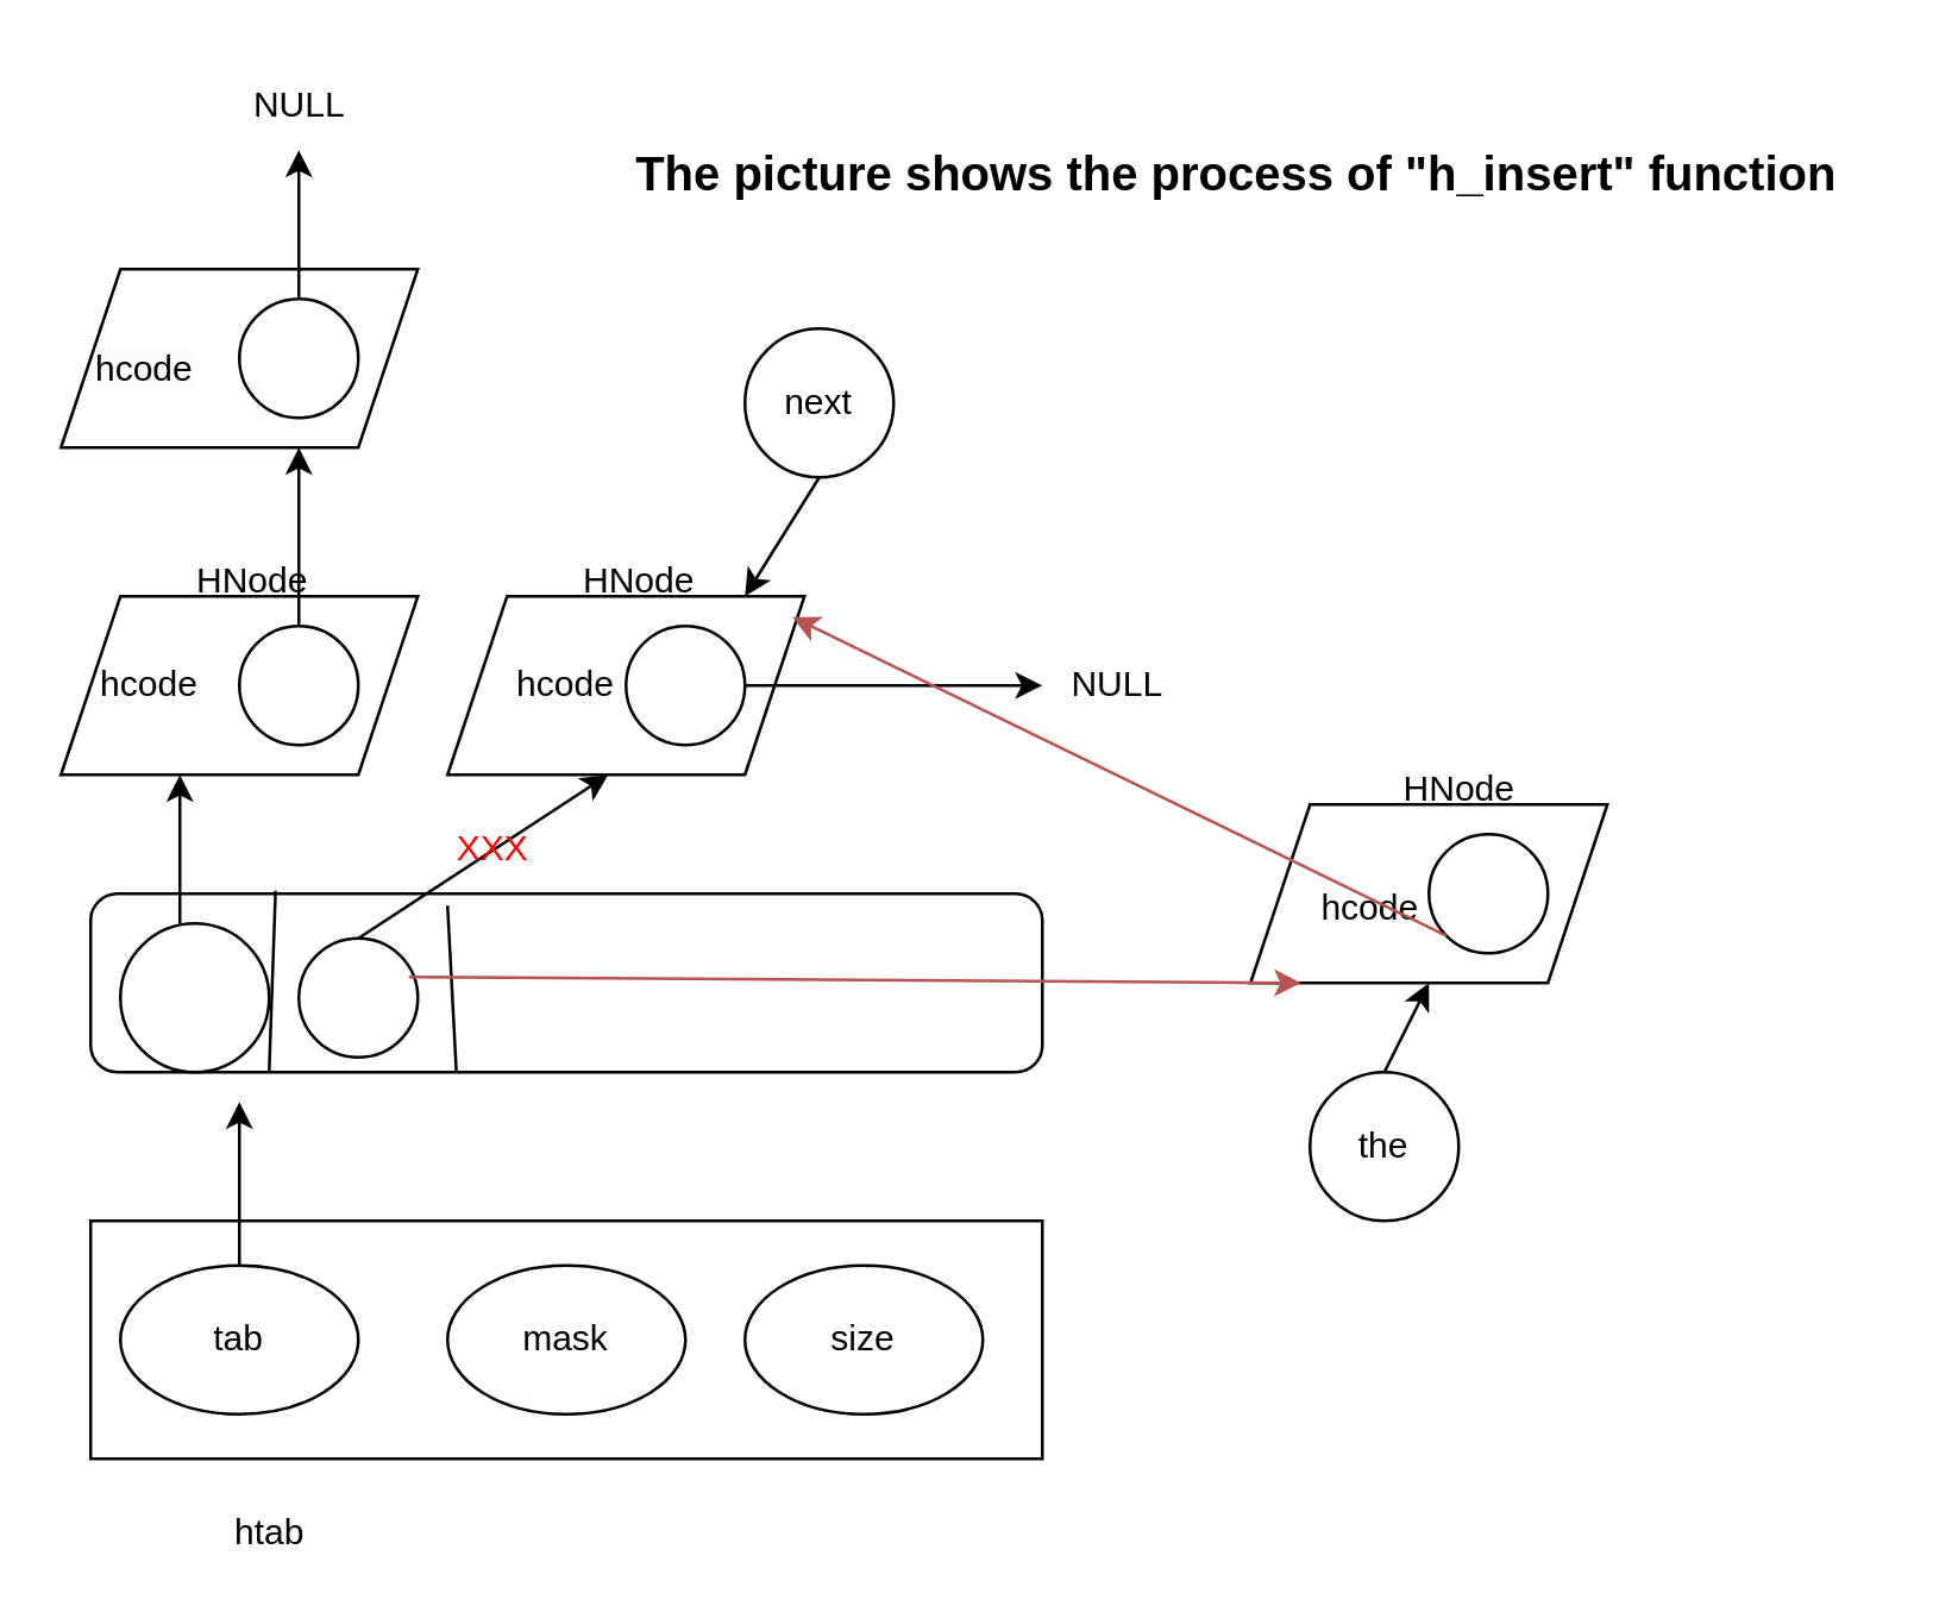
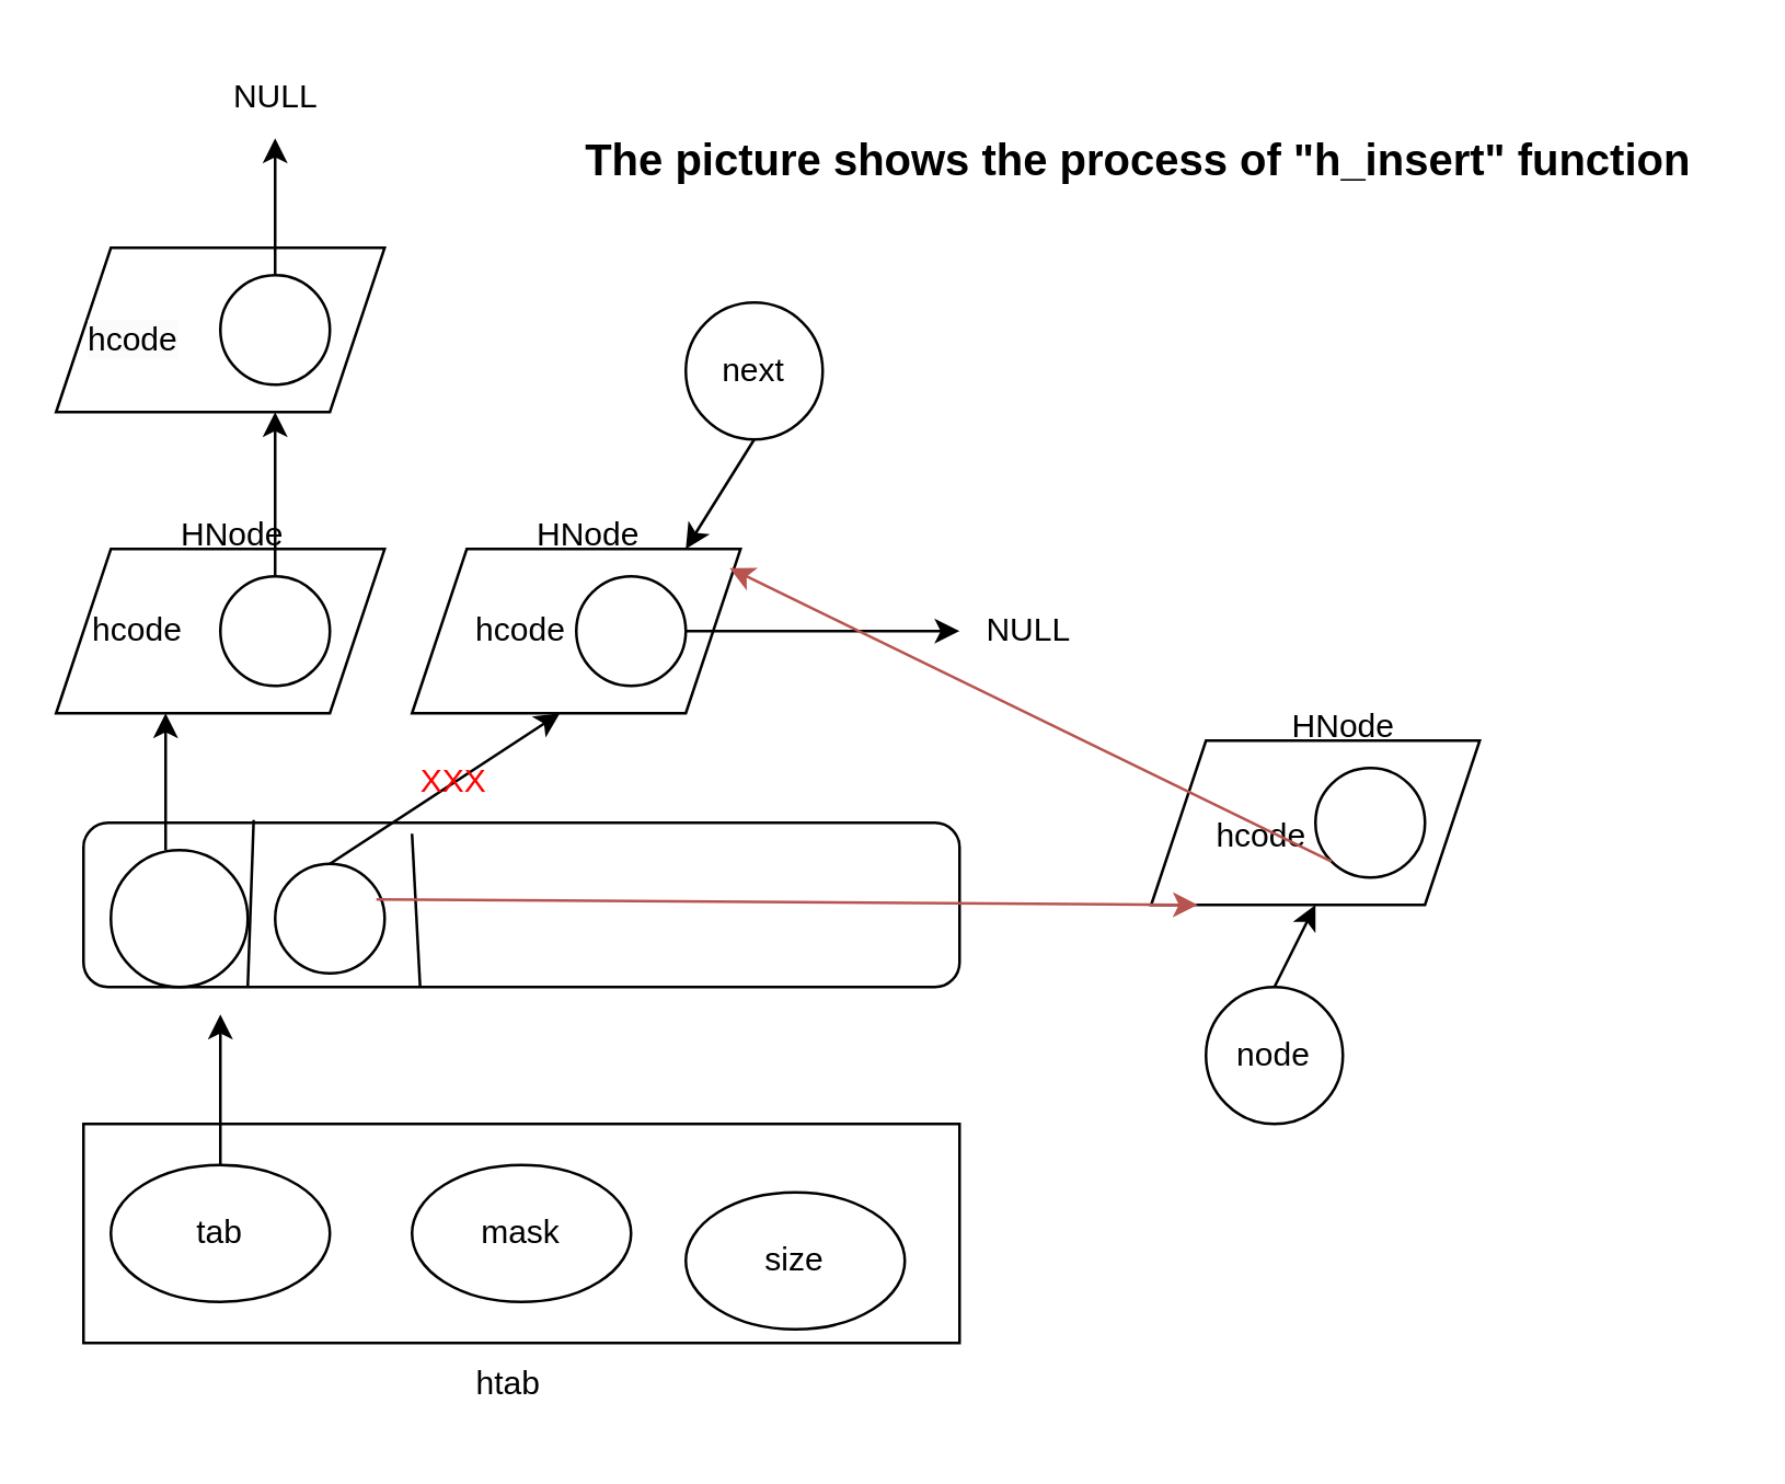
  <mxCell id="0" />
  <mxCell id="1" parent="0" />
  <mxCell id="2" value="" style="rounded=0;whiteSpace=wrap;html=1;" vertex="1" parent="1"><mxGeometry x="30" y="410" width="320" height="80" as="geometry" /></mxCell>
- <mxCell id="3" value="htab" style="text;html=1;align=center;verticalAlign=middle;resizable=0;points=[];autosize=1;strokeColor=none;fillColor=none;" vertex="1" parent="1"><mxGeometry x="65" y="500" width="50" height="30" as="geometry" /></mxCell>
+ <mxCell id="3" value="htab" style="text;html=1;align=center;verticalAlign=middle;resizable=0;points=[];autosize=1;strokeColor=none;fillColor=none;" vertex="1" parent="1"><mxGeometry x="160" y="490" width="50" height="30" as="geometry" /></mxCell>
  <mxCell id="4" value="tab" style="ellipse;whiteSpace=wrap;html=1;" vertex="1" parent="1"><mxGeometry x="40" y="425" width="80" height="50" as="geometry" /></mxCell>
  <mxCell id="5" value="mask" style="ellipse;whiteSpace=wrap;html=1;" vertex="1" parent="1"><mxGeometry x="150" y="425" width="80" height="50" as="geometry" /></mxCell>
- <mxCell id="6" value="size" style="ellipse;whiteSpace=wrap;html=1;" vertex="1" parent="1"><mxGeometry x="250" y="425" width="80" height="50" as="geometry" /></mxCell>
+ <mxCell id="6" value="size" style="ellipse;whiteSpace=wrap;html=1;" vertex="1" parent="1"><mxGeometry x="250" y="435" width="80" height="50" as="geometry" /></mxCell>
  <mxCell id="7" value="" style="endArrow=classic;html=1;rounded=0;" edge="1" parent="1"><mxGeometry width="50" height="50" relative="1" as="geometry"><mxPoint x="80" y="425" as="sourcePoint" /><mxPoint x="80" y="370" as="targetPoint" /></mxGeometry></mxCell>
  <mxCell id="8" value="" style="rounded=1;whiteSpace=wrap;html=1;" vertex="1" parent="1"><mxGeometry x="30" y="300" width="320" height="60" as="geometry" /></mxCell>
  <mxCell id="9" value="" style="endArrow=none;html=1;rounded=0;entryX=0.163;entryY=-0.017;entryDx=0;entryDy=0;entryPerimeter=0;" edge="1" parent="1"><mxGeometry width="50" height="50" relative="1" as="geometry"><mxPoint x="90" y="360" as="sourcePoint" /><mxPoint x="92.16" y="298.98" as="targetPoint" /></mxGeometry></mxCell>
  <mxCell id="10" value="" style="endArrow=none;html=1;rounded=0;entryX=0.272;entryY=0.067;entryDx=0;entryDy=0;entryPerimeter=0;" edge="1" parent="1"><mxGeometry width="50" height="50" relative="1" as="geometry"><mxPoint x="152.96" y="360" as="sourcePoint" /><mxPoint x="150" y="304.02" as="targetPoint" /></mxGeometry></mxCell>
  <mxCell id="11" value="" style="ellipse;whiteSpace=wrap;html=1;" vertex="1" parent="1"><mxGeometry x="40" y="310" width="50" height="50" as="geometry" /></mxCell>
  <mxCell id="12" value="" style="endArrow=classic;html=1;rounded=0;" edge="1" parent="1"><mxGeometry width="50" height="50" relative="1" as="geometry"><mxPoint x="60" y="310" as="sourcePoint" /><mxPoint x="60" y="260" as="targetPoint" /></mxGeometry></mxCell>
  <mxCell id="13" value="" style="shape=parallelogram;perimeter=parallelogramPerimeter;whiteSpace=wrap;html=1;fixedSize=1;" vertex="1" parent="1"><mxGeometry x="20" y="200" width="120" height="60" as="geometry" /></mxCell>
  <mxCell id="14" value="HNode" style="text;strokeColor=none;fillColor=none;align=left;verticalAlign=middle;spacingLeft=4;spacingRight=4;overflow=hidden;points=[[0,0.5],[1,0.5]];portConstraint=eastwest;rotatable=0;whiteSpace=wrap;html=1;" vertex="1" parent="1"><mxGeometry x="60" y="180" width="80" height="30" as="geometry" /></mxCell>
  <mxCell id="15" value="hcode" style="text;html=1;align=center;verticalAlign=middle;whiteSpace=wrap;rounded=0;" vertex="1" parent="1"><mxGeometry x="20" y="215" width="60" height="30" as="geometry" /></mxCell>
  <mxCell id="16" value="" style="ellipse;whiteSpace=wrap;html=1;" vertex="1" parent="1"><mxGeometry x="80" y="210" width="40" height="40" as="geometry" /></mxCell>
  <mxCell id="17" value="" style="shape=parallelogram;perimeter=parallelogramPerimeter;whiteSpace=wrap;html=1;fixedSize=1;" vertex="1" parent="1"><mxGeometry x="150" y="200" width="120" height="60" as="geometry" /></mxCell>
  <mxCell id="18" value="HNode" style="text;strokeColor=none;fillColor=none;align=left;verticalAlign=middle;spacingLeft=4;spacingRight=4;overflow=hidden;points=[[0,0.5],[1,0.5]];portConstraint=eastwest;rotatable=0;whiteSpace=wrap;html=1;" vertex="1" parent="1"><mxGeometry x="190" y="180" width="80" height="30" as="geometry" /></mxCell>
  <mxCell id="19" value="hcode" style="text;html=1;align=center;verticalAlign=middle;whiteSpace=wrap;rounded=0;" vertex="1" parent="1"><mxGeometry x="160" y="215" width="60" height="30" as="geometry" /></mxCell>
  <mxCell id="20" value="" style="ellipse;whiteSpace=wrap;html=1;" vertex="1" parent="1"><mxGeometry x="210" y="210" width="40" height="40" as="geometry" /></mxCell>
  <mxCell id="21" value="" style="endArrow=classic;html=1;rounded=0;exitX=1;exitY=0.5;exitDx=0;exitDy=0;" edge="1" parent="1" source="20"><mxGeometry width="50" height="50" relative="1" as="geometry"><mxPoint x="510" y="490" as="sourcePoint" /><mxPoint x="350" y="230" as="targetPoint" /></mxGeometry></mxCell>
  <mxCell id="22" value="" style="ellipse;whiteSpace=wrap;html=1;aspect=fixed;" vertex="1" parent="1"><mxGeometry x="100" y="315" width="40" height="40" as="geometry" /></mxCell>
  <mxCell id="23" value="" style="endArrow=classic;html=1;rounded=0;exitX=0.5;exitY=0;exitDx=0;exitDy=0;entryX=0.45;entryY=1;entryDx=0;entryDy=0;entryPerimeter=0;" edge="1" parent="1" source="22" target="17"><mxGeometry width="50" height="50" relative="1" as="geometry"><mxPoint x="380" y="430" as="sourcePoint" /><mxPoint x="430" y="380" as="targetPoint" /></mxGeometry></mxCell>
  <mxCell id="24" value="next" style="ellipse;whiteSpace=wrap;html=1;aspect=fixed;" vertex="1" parent="1"><mxGeometry x="250" y="110" width="50" height="50" as="geometry" /></mxCell>
  <mxCell id="25" value="" style="endArrow=classic;html=1;rounded=0;exitX=0.5;exitY=1;exitDx=0;exitDy=0;entryX=0.75;entryY=0.667;entryDx=0;entryDy=0;entryPerimeter=0;" edge="1" parent="1" source="24" target="18"><mxGeometry width="50" height="50" relative="1" as="geometry"><mxPoint x="380" y="430" as="sourcePoint" /><mxPoint x="430" y="380" as="targetPoint" /></mxGeometry></mxCell>
  <mxCell id="26" value="" style="shape=parallelogram;perimeter=parallelogramPerimeter;whiteSpace=wrap;html=1;fixedSize=1;" vertex="1" parent="1"><mxGeometry x="420" y="270" width="120" height="60" as="geometry" /></mxCell>
  <mxCell id="27" value="HNode" style="text;html=1;align=center;verticalAlign=middle;resizable=0;points=[];autosize=1;strokeColor=none;fillColor=none;" vertex="1" parent="1"><mxGeometry x="460" y="250" width="60" height="30" as="geometry" /></mxCell>
  <mxCell id="28" value="" style="ellipse;whiteSpace=wrap;html=1;aspect=fixed;" vertex="1" parent="1"><mxGeometry x="480" y="280" width="40" height="40" as="geometry" /></mxCell>
  <mxCell id="29" value="hcode" style="text;html=1;align=center;verticalAlign=middle;resizable=0;points=[];autosize=1;strokeColor=none;fillColor=none;" vertex="1" parent="1"><mxGeometry x="430" y="290" width="60" height="30" as="geometry" /></mxCell>
- <mxCell id="30" value="the" style="ellipse;whiteSpace=wrap;html=1;aspect=fixed;" vertex="1" parent="1"><mxGeometry x="440" y="360" width="50" height="50" as="geometry" /></mxCell>
+ <mxCell id="30" value="node" style="ellipse;whiteSpace=wrap;html=1;aspect=fixed;" vertex="1" parent="1"><mxGeometry x="440" y="360" width="50" height="50" as="geometry" /></mxCell>
  <mxCell id="31" value="" style="endArrow=classic;html=1;rounded=0;exitX=0.5;exitY=0;exitDx=0;exitDy=0;entryX=0.5;entryY=1;entryDx=0;entryDy=0;" edge="1" parent="1" source="30" target="26"><mxGeometry width="50" height="50" relative="1" as="geometry"><mxPoint x="370" y="500" as="sourcePoint" /><mxPoint x="420" y="450" as="targetPoint" /></mxGeometry></mxCell>
  <mxCell id="32" value="" style="endArrow=classic;html=1;rounded=0;" edge="1" parent="1"><mxGeometry width="50" height="50" relative="1" as="geometry"><mxPoint x="100" y="210" as="sourcePoint" /><mxPoint x="100" y="150" as="targetPoint" /></mxGeometry></mxCell>
  <mxCell id="33" value="" style="shape=parallelogram;perimeter=parallelogramPerimeter;whiteSpace=wrap;html=1;fixedSize=1;" vertex="1" parent="1"><mxGeometry x="20" y="90" width="120" height="60" as="geometry" /></mxCell>
  <mxCell id="34" value="" style="ellipse;whiteSpace=wrap;html=1;aspect=fixed;" vertex="1" parent="1"><mxGeometry x="80" y="100" width="40" height="40" as="geometry" /></mxCell>
  <mxCell id="35" value="&lt;span style=&quot;color: rgb(0, 0, 0); font-family: Helvetica; font-size: 12px; font-style: normal; font-variant-ligatures: normal; font-variant-caps: normal; font-weight: 400; letter-spacing: normal; orphans: 2; text-align: center; text-indent: 0px; text-transform: none; widows: 2; word-spacing: 0px; -webkit-text-stroke-width: 0px; white-space: normal; background-color: rgb(251, 251, 251); text-decoration-thickness: initial; text-decoration-style: initial; text-decoration-color: initial; display: inline !important; float: none;&quot;&gt;hcode&lt;/span&gt;" style="text;whiteSpace=wrap;html=1;" vertex="1" parent="1"><mxGeometry x="30" y="110" width="70" height="40" as="geometry" /></mxCell>
  <mxCell id="36" value="" style="endArrow=classic;html=1;rounded=0;" edge="1" parent="1"><mxGeometry width="50" height="50" relative="1" as="geometry"><mxPoint x="100" y="100" as="sourcePoint" /><mxPoint x="100" y="50" as="targetPoint" /></mxGeometry></mxCell>
  <mxCell id="37" value="NULL" style="text;html=1;align=center;verticalAlign=middle;resizable=0;points=[];autosize=1;strokeColor=none;fillColor=none;" vertex="1" parent="1"><mxGeometry x="75" y="20" width="50" height="30" as="geometry" /></mxCell>
  <mxCell id="38" value="" style="endArrow=classic;html=1;rounded=0;exitX=0;exitY=1;exitDx=0;exitDy=0;entryX=0.95;entryY=0.9;entryDx=0;entryDy=0;entryPerimeter=0;fillColor=#f8cecc;strokeColor=#b85450;" edge="1" parent="1" source="28" target="18"><mxGeometry width="50" height="50" relative="1" as="geometry"><mxPoint x="240" y="300" as="sourcePoint" /><mxPoint x="290" y="250" as="targetPoint" /></mxGeometry></mxCell>
  <mxCell id="39" value="" style="endArrow=classic;html=1;rounded=0;exitX=0.925;exitY=0.325;exitDx=0;exitDy=0;exitPerimeter=0;entryX=0.142;entryY=1;entryDx=0;entryDy=0;entryPerimeter=0;fillColor=#f8cecc;strokeColor=#b85450;" edge="1" parent="1" source="22" target="26"><mxGeometry width="50" height="50" relative="1" as="geometry"><mxPoint x="240" y="300" as="sourcePoint" /><mxPoint x="290" y="250" as="targetPoint" /></mxGeometry></mxCell>
  <mxCell id="40" value="&lt;font color=&quot;#ff0000&quot;&gt;XXX&lt;/font&gt;" style="text;html=1;align=center;verticalAlign=middle;resizable=0;points=[];autosize=1;strokeColor=none;fillColor=none;" vertex="1" parent="1"><mxGeometry x="140" y="270" width="50" height="30" as="geometry" /></mxCell>
  <mxCell id="41" value="NULL" style="text;html=1;align=center;verticalAlign=middle;resizable=0;points=[];autosize=1;strokeColor=none;fillColor=none;" vertex="1" parent="1"><mxGeometry x="350" y="215" width="50" height="30" as="geometry" /></mxCell>
  <mxCell id="42" value="&lt;b&gt;&lt;font style=&quot;font-size: 16px;&quot;&gt;The picture shows the process of &quot;h_insert&quot; function&lt;/font&gt;&lt;/b&gt;&lt;div&gt;&lt;br&gt;&lt;/div&gt;" style="text;html=1;align=center;verticalAlign=middle;resizable=0;points=[];autosize=1;strokeColor=none;fillColor=none;" vertex="1" parent="1"><mxGeometry x="200" y="40" width="430" height="50" as="geometry" /></mxCell>
